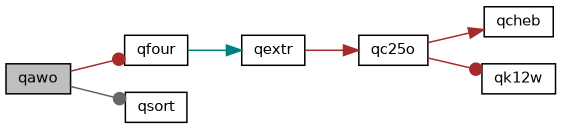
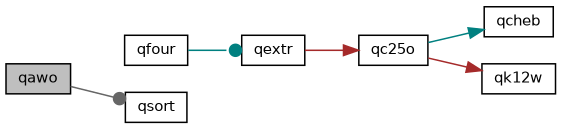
  digraph {
    rankdir=LR
    node [color=black fillcolor=white fontname=Helvetica fontsize=10 shape=record style=filled]
    edge [arrowhead=dot color=brown fontname=Helvetica fontsize=10 labelfontname=Helvetica labelfontsize=10 style=solid]
    n1 [fillcolor=grey75 fontcolor=black height=0.2 label=qawo width=0.4]
    n2 [height=0.2 label=qfour width=0.4]
    n3 [height=0.2 label=qsort width=0.4]
    n4 [height=0.2 label=qextr width=0.4]
    n5 [height=0.2 label=qc25o width=0.4]
    n6 [height=0.2 label=qcheb width=0.4]
    n7 [height=0.2 label=qk12w width=0.4]
-   n1 -> n2
    n1 -> n3 [color=gray40]
-   n2 -> n4 [arrowhead=normal color=teal]
+   n2 -> n4 [color=teal]
    n4 -> n5 [arrowhead=normal]
-   n5 -> n6 [arrowhead=normal]
-   n5 -> n7
+   n5 -> n6 [arrowhead=normal color=teal]
+   n5 -> n7 [arrowhead=normal]
  }
